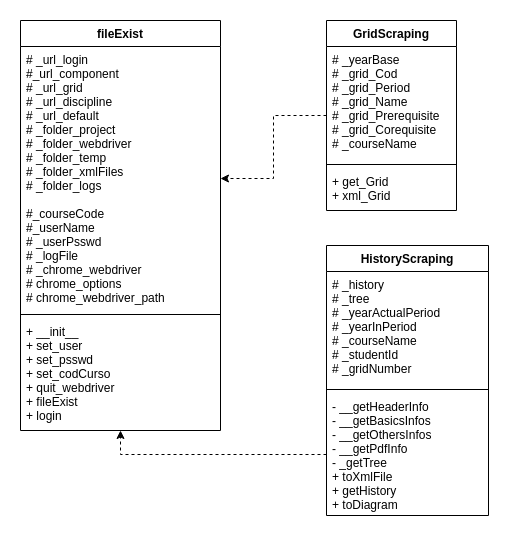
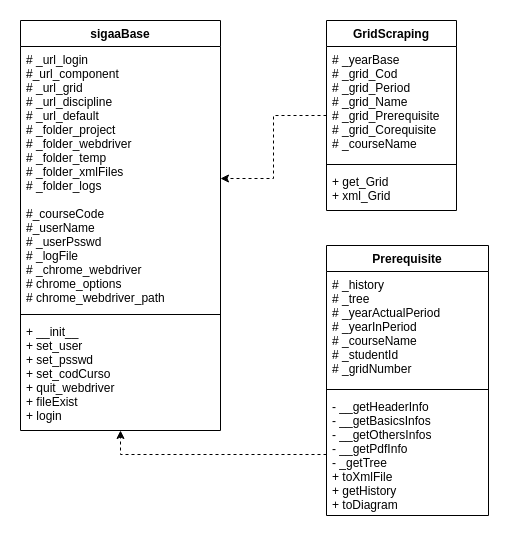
  <mxCell id="0" />
  <mxCell id="1" parent="0" />
  <mxCell id="2" value="GridScraping" style="swimlane;fontStyle=1;align=center;verticalAlign=top;childLayout=stackLayout;horizontal=1;startSize=26;horizontalStack=0;resizeParent=1;resizeParentMax=0;resizeLast=0;collapsible=1;marginBottom=0;" parent="1" vertex="1"><mxGeometry x="326" y="20" width="130" height="190" as="geometry"><mxRectangle x="423" y="140" width="130" height="26" as="alternateBounds" /></mxGeometry></mxCell>
  <mxCell id="3" value="# _yearBase&#10;# _grid_Cod&#10;# _grid_Period&#10;# _grid_Name&#10;# _grid_Prerequisite&#10;# _grid_Corequisite&#10;# _courseName" style="text;strokeColor=none;fillColor=none;align=left;verticalAlign=top;spacingLeft=4;spacingRight=4;overflow=hidden;rotatable=0;points=[[0,0.5],[1,0.5]];portConstraint=eastwest;fontStyle=0" parent="2" vertex="1"><mxGeometry y="26" width="130" height="114" as="geometry" /></mxCell>
  <mxCell id="4" value="" style="line;strokeWidth=1;fillColor=none;align=left;verticalAlign=middle;spacingTop=-1;spacingLeft=3;spacingRight=3;rotatable=0;labelPosition=right;points=[];portConstraint=eastwest;" parent="2" vertex="1"><mxGeometry y="140" width="130" height="8" as="geometry" /></mxCell>
  <mxCell id="5" value="+ get_Grid&#10;+ xml_Grid&#10;" style="text;strokeColor=none;fillColor=none;align=left;verticalAlign=top;spacingLeft=4;spacingRight=4;overflow=hidden;rotatable=0;points=[[0,0.5],[1,0.5]];portConstraint=eastwest;" parent="2" vertex="1"><mxGeometry y="148" width="130" height="42" as="geometry" /></mxCell>
  <mxCell id="6" style="edgeStyle=orthogonalEdgeStyle;rounded=0;orthogonalLoop=1;jettySize=auto;html=1;exitX=0;exitY=0.5;exitDx=0;exitDy=0;dashed=1;" parent="1" source="2" target="8" edge="1"><mxGeometry relative="1" as="geometry"><Array as="points" /></mxGeometry></mxCell>
- <mxCell id="7" value="fileExist" style="swimlane;fontStyle=1;align=center;verticalAlign=top;childLayout=stackLayout;horizontal=1;startSize=26;horizontalStack=0;resizeParent=1;resizeParentMax=0;resizeLast=0;collapsible=1;marginBottom=0;" parent="1" vertex="1"><mxGeometry x="20" y="20" width="200" height="410" as="geometry"><mxRectangle x="258" y="140" width="110" height="25" as="alternateBounds" /></mxGeometry></mxCell>
+ <mxCell id="7" value="sigaaBase" style="swimlane;fontStyle=1;align=center;verticalAlign=top;childLayout=stackLayout;horizontal=1;startSize=26;horizontalStack=0;resizeParent=1;resizeParentMax=0;resizeLast=0;collapsible=1;marginBottom=0;" parent="1" vertex="1"><mxGeometry x="20" y="20" width="200" height="410" as="geometry"><mxRectangle x="258" y="140" width="110" height="25" as="alternateBounds" /></mxGeometry></mxCell>
  <mxCell id="8" value="# _url_login&#10;#_url_component&#10;# _url_grid&#10;# _url_discipline&#10;# _url_default&#10;# _folder_project&#10;# _folder_webdriver&#10;# _folder_temp&#10;# _folder_xmlFiles&#10;# _folder_logs&#10;&#10;#_courseCode&#10;#_userName&#10;# _userPsswd&#10;# _logFile&#10;# _chrome_webdriver&#10;# chrome_options&#10;# chrome_webdriver_path" style="text;strokeColor=none;fillColor=none;align=left;verticalAlign=top;spacingLeft=4;spacingRight=4;overflow=hidden;rotatable=0;points=[[0,0.5],[1,0.5]];portConstraint=eastwest;fontStyle=0" parent="7" vertex="1"><mxGeometry y="26" width="200" height="264" as="geometry" /></mxCell>
  <mxCell id="9" value="" style="line;strokeWidth=1;fillColor=none;align=left;verticalAlign=middle;spacingTop=-1;spacingLeft=3;spacingRight=3;rotatable=0;labelPosition=right;points=[];portConstraint=eastwest;" parent="7" vertex="1"><mxGeometry y="290" width="200" height="8" as="geometry" /></mxCell>
  <mxCell id="10" value="+ __init__&#10;+ set_user&#10;+ set_psswd&#10;+ set_codCurso&#10;+ quit_webdriver&#10;+ fileExist&#10;+ login&#10;" style="text;strokeColor=none;fillColor=none;align=left;verticalAlign=top;spacingLeft=4;spacingRight=4;overflow=hidden;rotatable=0;points=[[0,0.5],[1,0.5]];portConstraint=eastwest;" parent="7" vertex="1"><mxGeometry y="298" width="200" height="112" as="geometry" /></mxCell>
  <mxCell id="11" style="edgeStyle=orthogonalEdgeStyle;rounded=0;orthogonalLoop=1;jettySize=auto;html=1;entryX=0.5;entryY=1;entryDx=0;entryDy=0;dashed=1;" parent="1" source="15" target="7" edge="1"><mxGeometry relative="1" as="geometry" /></mxCell>
- <mxCell id="12" value="HistoryScraping" style="swimlane;fontStyle=1;align=center;verticalAlign=top;childLayout=stackLayout;horizontal=1;startSize=26;horizontalStack=0;resizeParent=1;resizeParentMax=0;resizeLast=0;collapsible=1;marginBottom=0;" parent="1" vertex="1"><mxGeometry x="326" y="245" width="162" height="270" as="geometry"><mxRectangle x="423" y="401" width="126" height="26" as="alternateBounds" /></mxGeometry></mxCell>
+ <mxCell id="12" value="Prerequisite" style="swimlane;fontStyle=1;align=center;verticalAlign=top;childLayout=stackLayout;horizontal=1;startSize=26;horizontalStack=0;resizeParent=1;resizeParentMax=0;resizeLast=0;collapsible=1;marginBottom=0;" parent="1" vertex="1"><mxGeometry x="326" y="245" width="162" height="270" as="geometry"><mxRectangle x="423" y="401" width="126" height="26" as="alternateBounds" /></mxGeometry></mxCell>
  <mxCell id="13" value="# _history&#10;# _tree&#10;# _yearActualPeriod&#10;# _yearInPeriod&#10;# _courseName&#10;# _studentId&#10;# _gridNumber&#10;" style="text;strokeColor=none;fillColor=none;align=left;verticalAlign=top;spacingLeft=4;spacingRight=4;overflow=hidden;rotatable=0;points=[[0,0.5],[1,0.5]];portConstraint=eastwest;" parent="12" vertex="1"><mxGeometry y="26" width="162" height="114" as="geometry" /></mxCell>
  <mxCell id="14" value="" style="line;strokeWidth=1;fillColor=none;align=left;verticalAlign=middle;spacingTop=-1;spacingLeft=3;spacingRight=3;rotatable=0;labelPosition=right;points=[];portConstraint=eastwest;" parent="12" vertex="1"><mxGeometry y="140" width="162" height="8" as="geometry" /></mxCell>
  <mxCell id="15" value="- __getHeaderInfo&#10;- __getBasicsInfos&#10;- __getOthersInfos&#10;- __getPdfInfo&#10;- _getTree&#10;+ toXmlFile&#10;+ getHistory&#10;+ toDiagram" style="text;strokeColor=none;fillColor=none;align=left;verticalAlign=top;spacingLeft=4;spacingRight=4;overflow=hidden;rotatable=0;points=[[0,0.5],[1,0.5]];portConstraint=eastwest;" parent="12" vertex="1"><mxGeometry y="148" width="162" height="122" as="geometry" /></mxCell>
